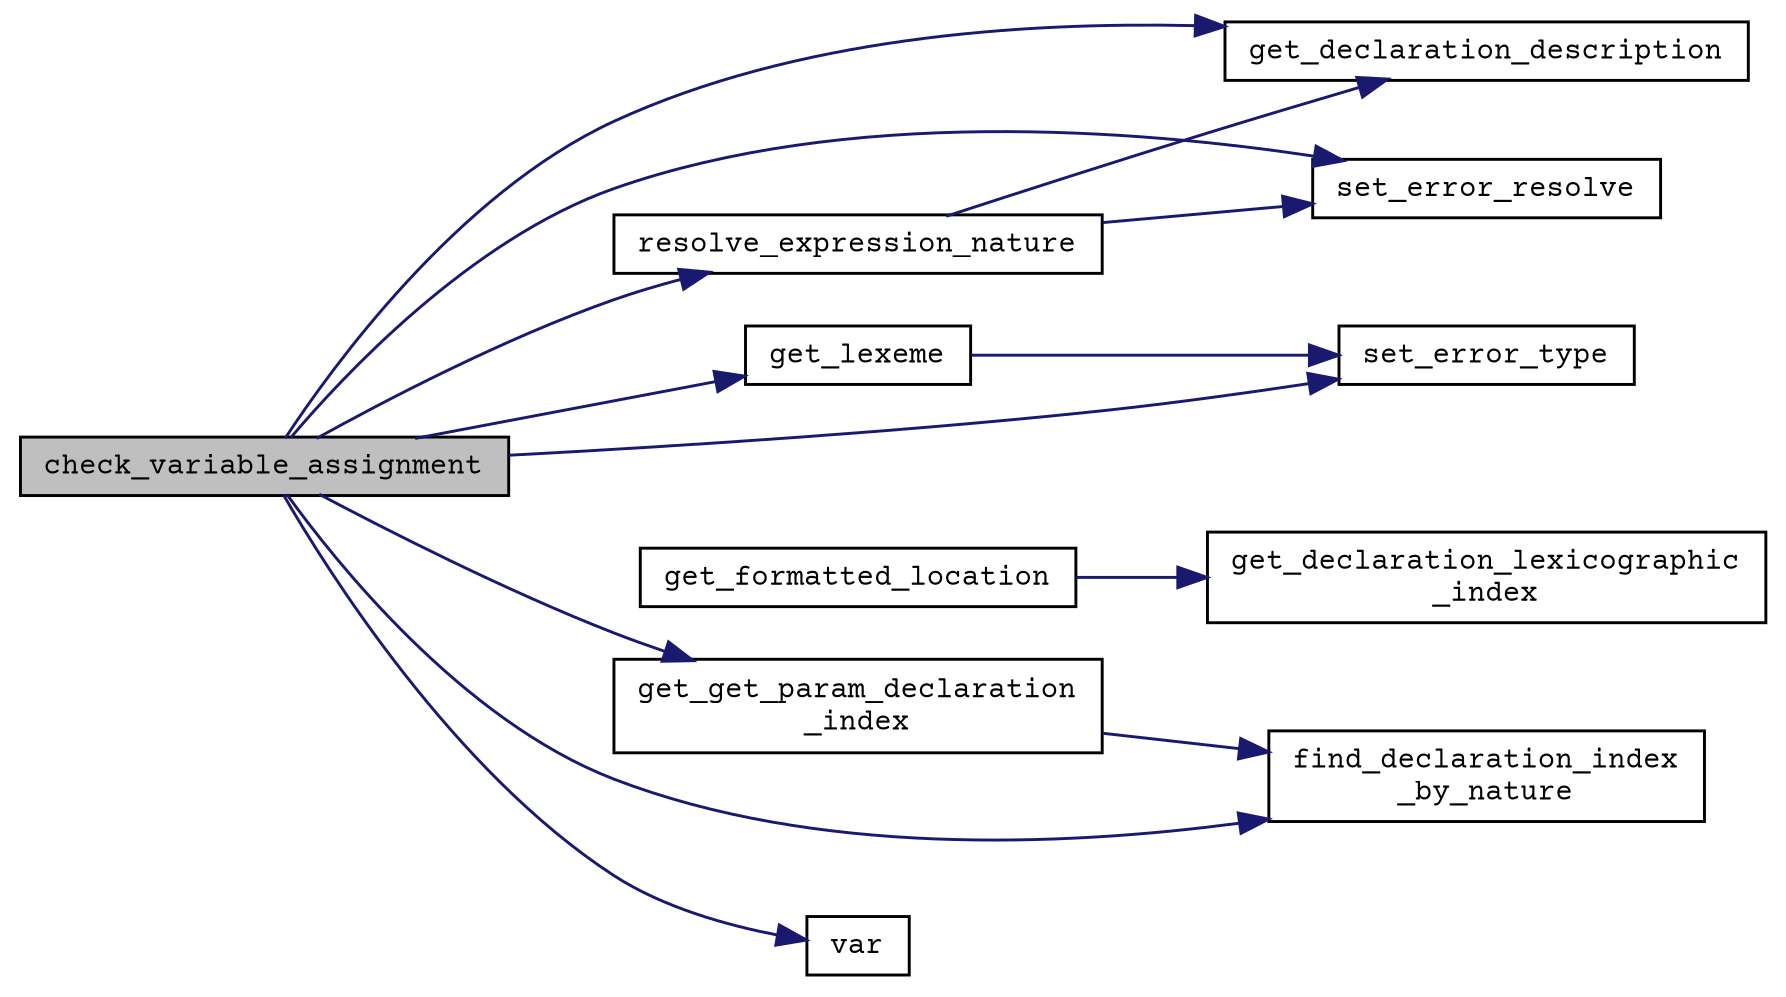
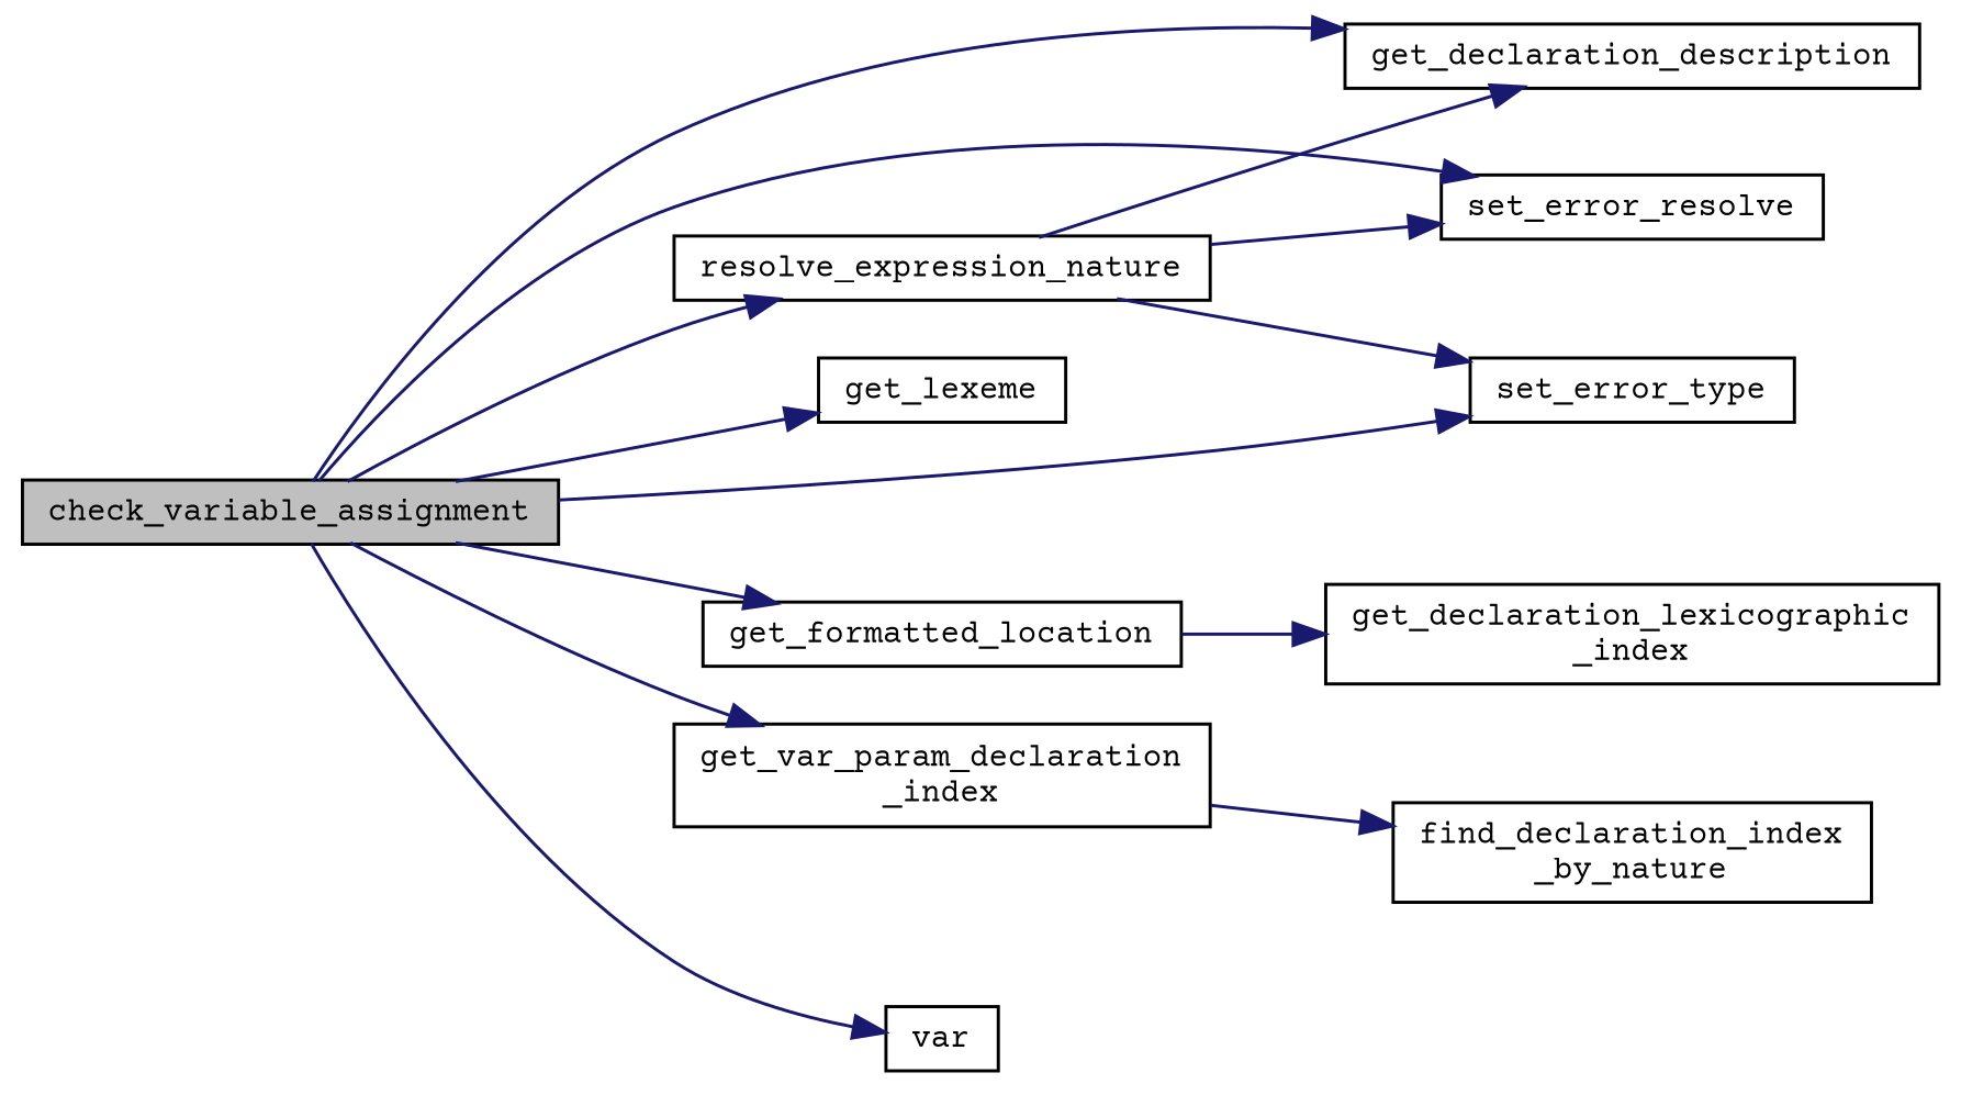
  digraph {
    fontname="Courier Prime"
    rankdir=LR
    node [color=black fillcolor=white fontname="Courier Prime" fontsize=10 shape=record style=filled]
    edge [color=midnightblue fontname="Courier Prime" fontsize=10 labelfontname=Helvetica labelfontsize=10 style=solid]
    n1 [fillcolor=grey75 fontcolor=black height=0.2 label=check_variable_assignment width=0.4]
    n2 [height=0.2 label=get_declaration_description width=0.4]
    n3 [height=0.2 label=get_formatted_location width=0.4]
    n4 [height=0.2 label=get_lexeme width=0.4]
-   n5 [height=0.2 label="get_get_param_declaration\l_index" width=0.4]
+   n5 [height=0.2 label="get_var_param_declaration\l_index" width=0.4]
    n6 [height=0.2 label=resolve_expression_nature width=0.4]
    n7 [height=0.2 label=set_error_resolve width=0.4]
    n8 [height=0.2 label=set_error_type width=0.4]
    n9 [height=0.2 label=var width=0.4]
    n10 [height=0.2 label="get_declaration_lexicographic\l_index" width=0.4]
    n11 [height=0.2 label="find_declaration_index\l_by_nature" width=0.4]
    n1 -> n2
-   n1 -> n11
+   n1 -> n3
    n1 -> n4
    n1 -> n5
    n1 -> n6
    n1 -> n7
    n1 -> n8
    n1 -> n9
    n3 -> n10
    n5 -> n11
    n6 -> n2
    n6 -> n7
-   n4 -> n8
+   n6 -> n8
  }
